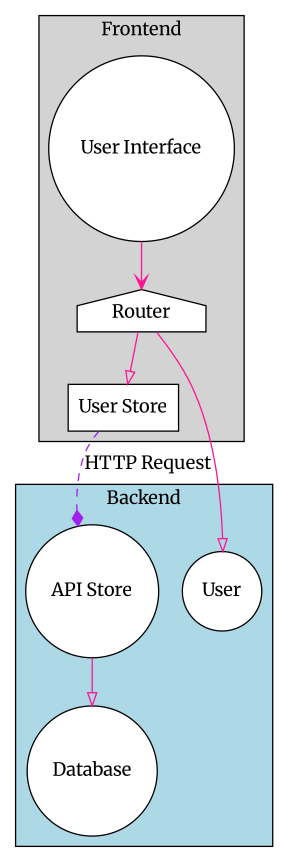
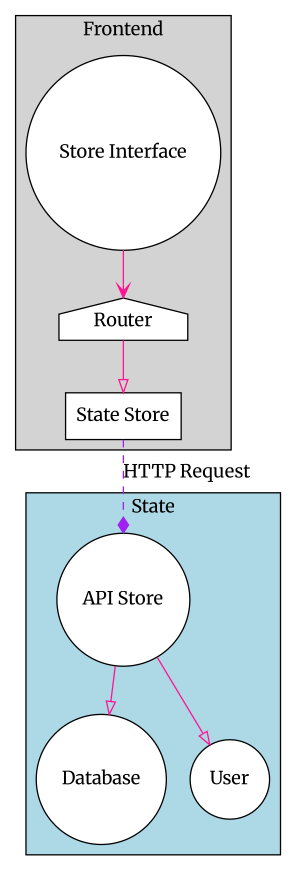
  digraph {
    fontname=Merriweather
    rankdir=TB
    node [fillcolor=white fontname=Merriweather shape=circle style=filled]
    edge [arrowhead=onormal color=deeppink fontname=Merriweather]
    n1 [label="API Store"]
    n2 [label=Database]
    n3 [label=User]
-   n4 [label="User Interface"]
+   n4 [label="Store Interface"]
    n5 [label=Router shape=house]
-   n6 [label="User Store" shape=box]
+   n6 [label="State Store" shape=box]
    subgraph cluster_1 {
      fillcolor=lightblue
-     label=Backend
+     label=State
      style=filled
      n1
      n2
      n3
    }
    subgraph cluster_2 {
      fillcolor=lightgray
      label=Frontend
      style=filled
      n4
      n5
      n6
    }
    n1 -> n2
-   n5 -> n3
+   n1 -> n3
    n4 -> n5 [arrowhead=vee]
    n5 -> n6
    n6 -> n1 [arrowhead=diamond color=purple label="HTTP Request" style=dashed]
  }
